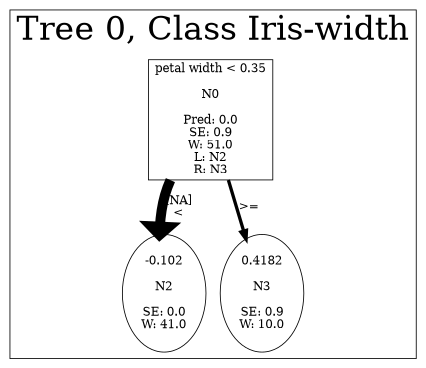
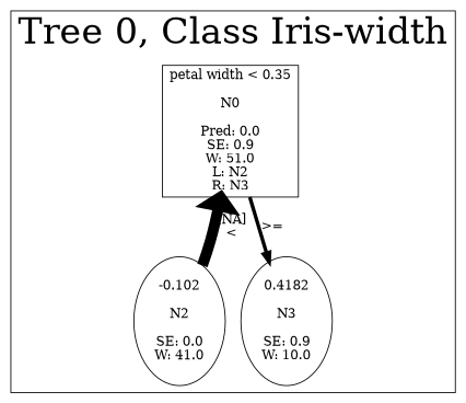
  digraph {
    node [fontsize=14]
    edge [fontsize=14]
    n1 [label="petal width < 0.35\n\nN0\n\nPred: 0.0\nSE: 0.9\nW: 51.0\nL: N2\nR: N3" shape=box]
    n2 [label="-0.102\n\nN2\n\nSE: 0.0\nW: 41.0"]
    n3 [label="0.4182\n\nN3\n\nSE: 0.9\nW: 10.0"]
    subgraph cluster_1 {
      fontsize=40
      label="Tree 0, Class Iris-width"
      subgraph sub_2 {
        fontsize=40
        label="Tree 0, Class Iris-setosa"
        n1
      }
      subgraph sub_3 {
        fontsize=40
        label="Tree 0, Class Iris-setosa"
        n2
        n3
      }
    }
-   n1 -> n2 [label="[NA]\n<\n" penwidth=12]
+   n2 -> n1 [label="[NA]\n<\n" penwidth=12]
    n1 -> n3 [label=">=\n" penwidth=4]
  }
